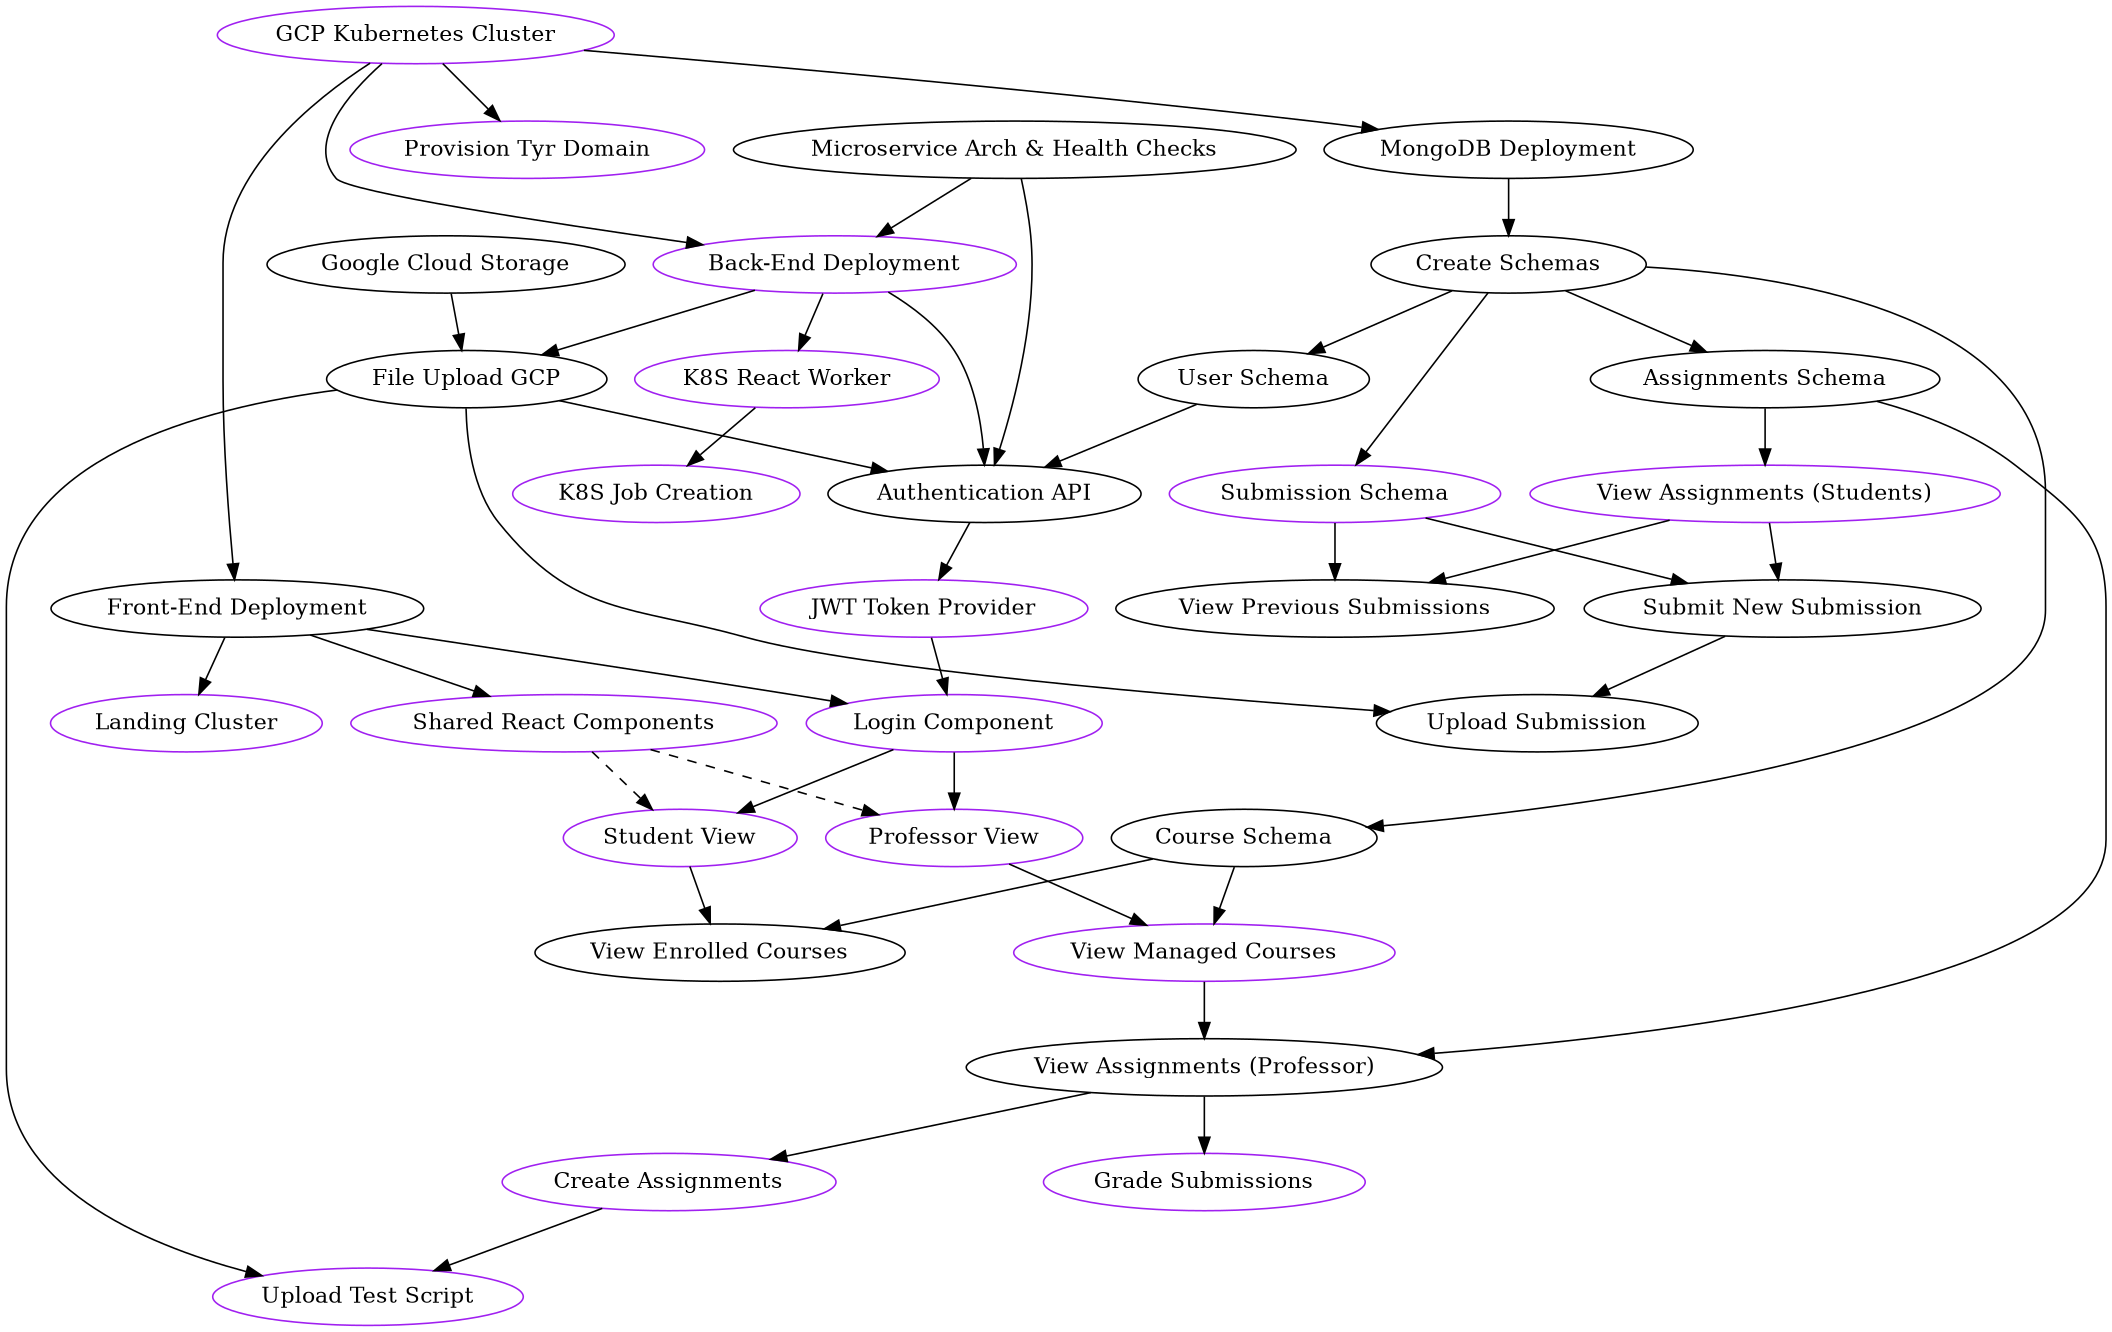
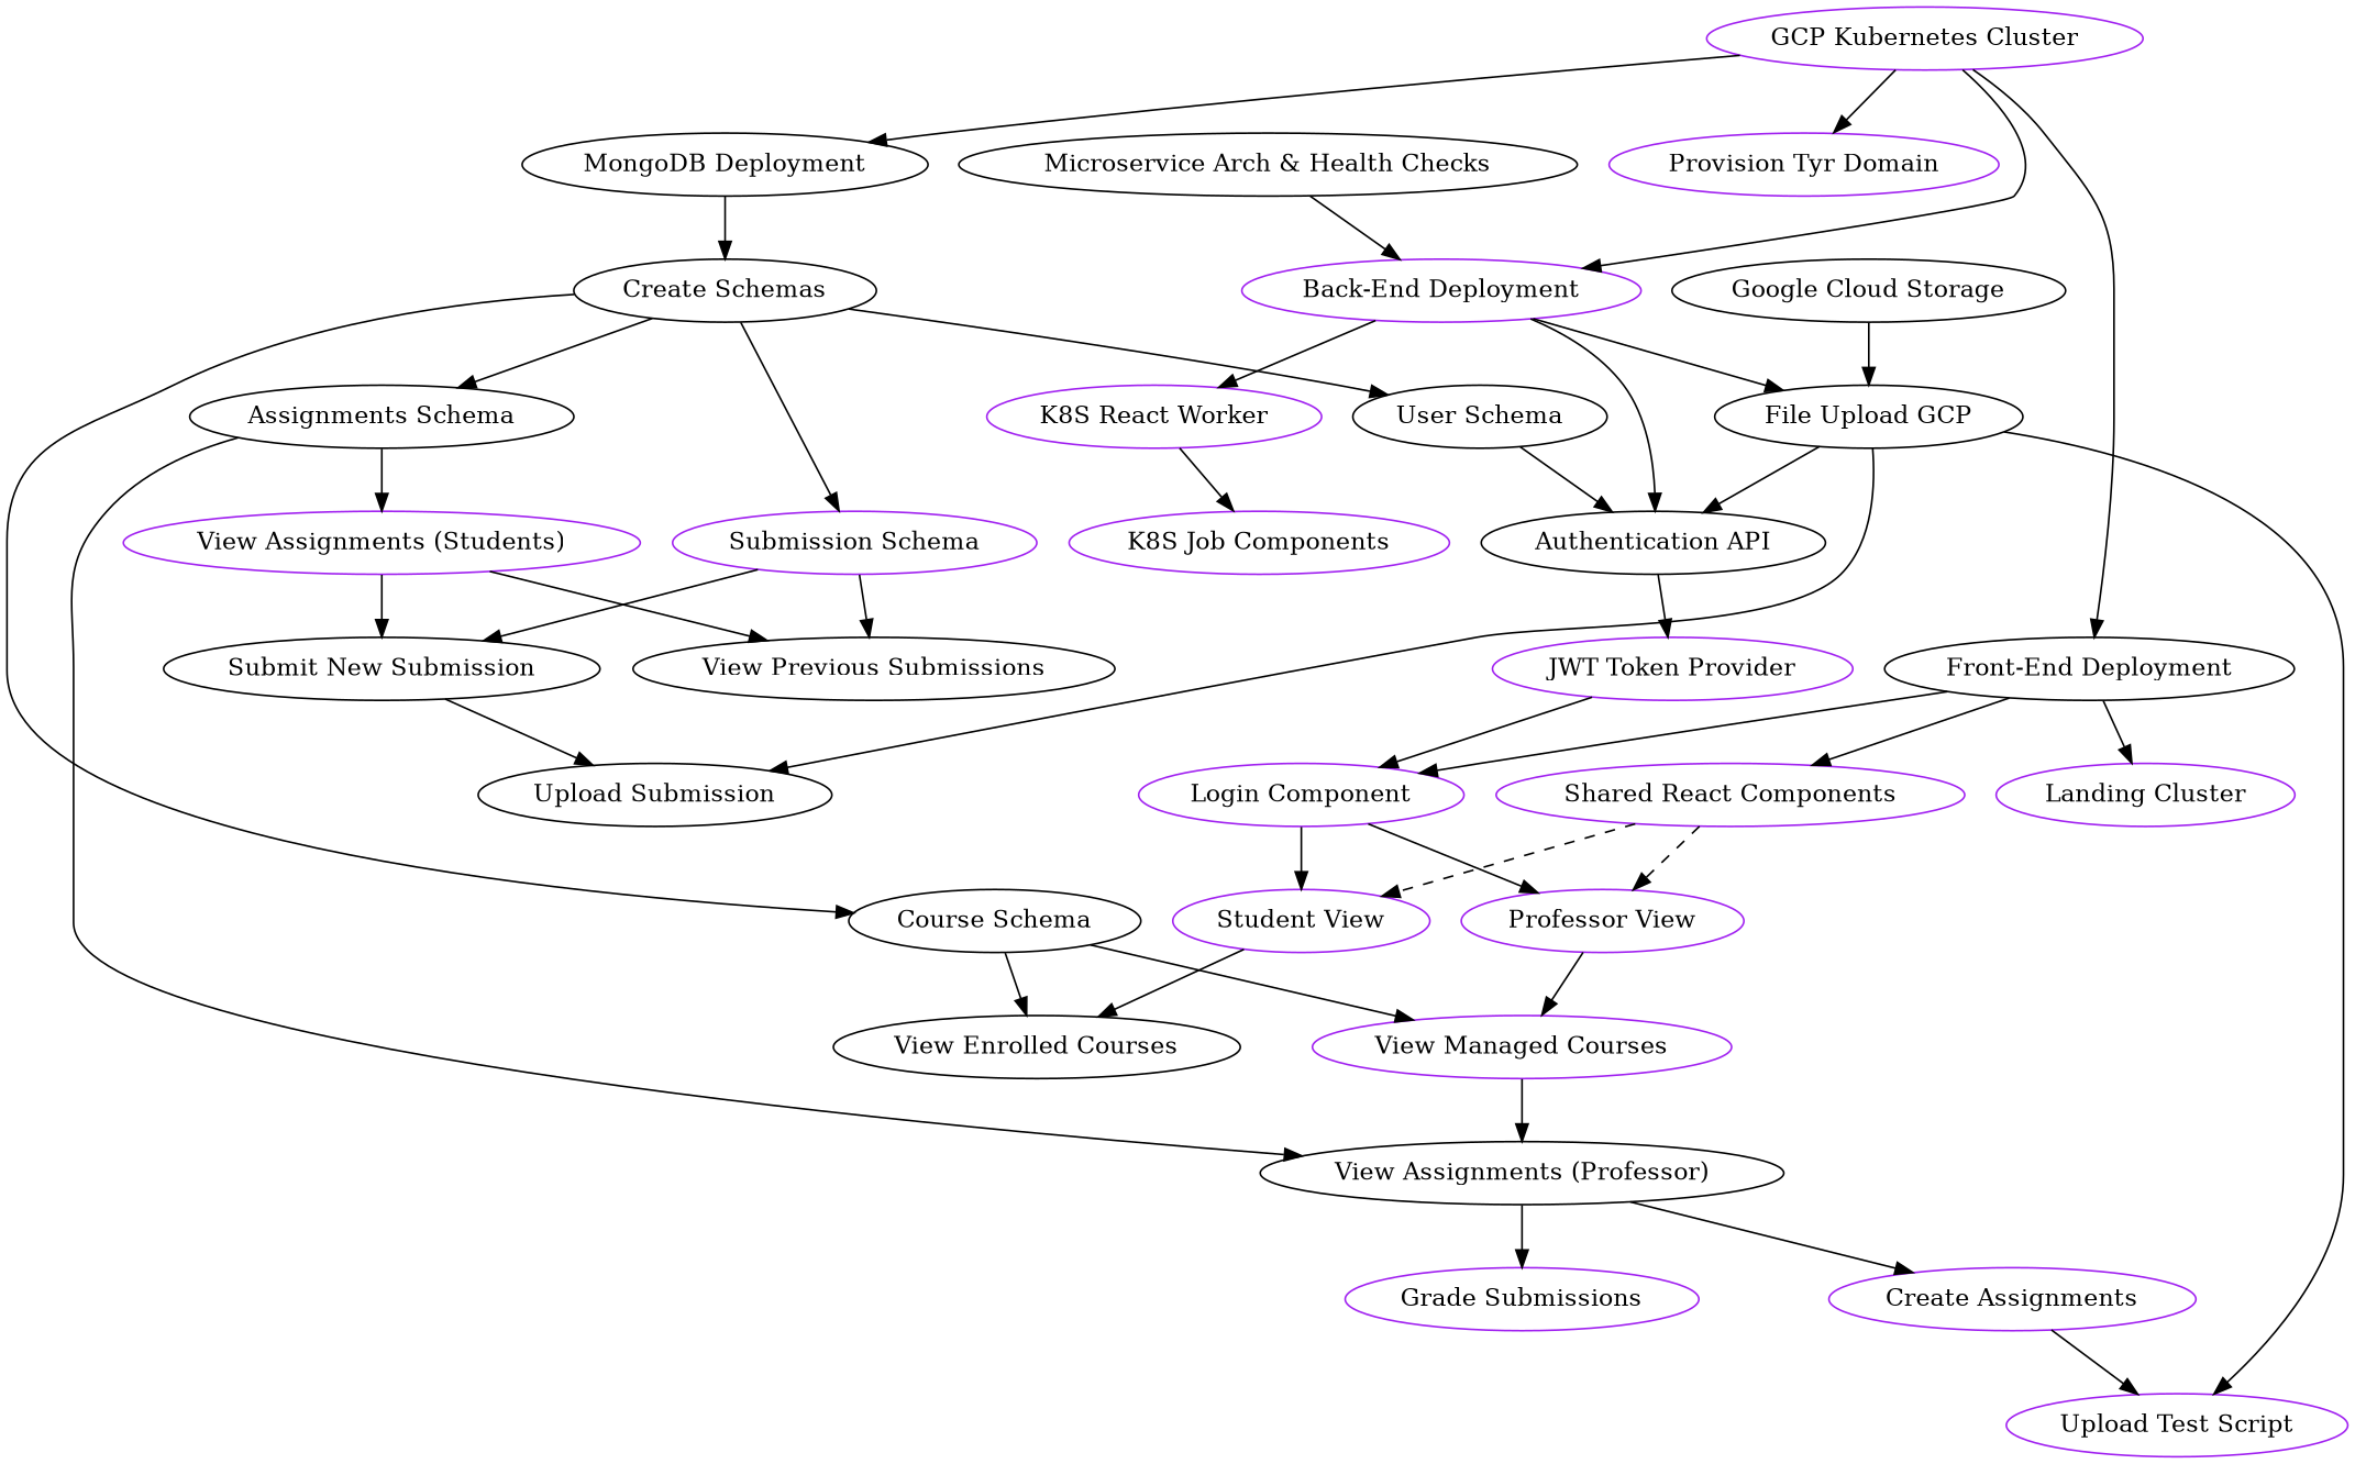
  digraph {
    node [color=purple]
    n1 [label="GCP Kubernetes Cluster"]
    n2 [color=black label="Front-End Deployment"]
    n3 [label="Back-End Deployment"]
    n4 [color=black label="MongoDB Deployment"]
    n5 [label="Provision Tyr Domain"]
    n6 [label="Landing Cluster"]
    "Shared React Components"
    "Login Component"
    n9 [color=black label="File Upload GCP"]
    n10 [color=black label="Authentication API"]
    n11 [label="K8S React Worker"]
    "Create Schemas" [color=black]
    "Professor View"
    "Student View"
    "Upload Test Script"
    "Upload Submission" [color=black]
    "JWT Token Provider"
    "Microservice Arch & Health Checks" [color=black]
-   "K8S Job Creation"
+   "K8S Job Creation" [label="K8S Job Components"]
    n20 [color=black label="Course Schema"]
    n21 [color=black label="Assignments Schema"]
    n22 [label="Submission Schema"]
    n23 [color=black label="User Schema"]
    "View Managed Courses"
    "View Enrolled Courses" [color=black]
    "View Assignments (Professor)" [color=black]
    "Create Assignments"
    "Grade Submissions"
    "View Assignments (Students)"
    "View Previous Submissions" [color=black]
    "Submit New Submission" [color=black]
    "Google Cloud Storage" [color=black]
    n1 -> n2
    n1 -> n3
    n1 -> n4
    n1 -> n5
    n2 -> n6
    n2 -> "Shared React Components"
    n2 -> "Login Component"
    n3 -> n9
    n3 -> n10
    n3 -> n11
    n4 -> "Create Schemas"
    "Shared React Components" -> "Professor View" [style=dashed]
    "Shared React Components" -> "Student View" [style=dashed]
    "Login Component" -> "Professor View"
    "Login Component" -> "Student View"
    n9 -> n10
    n9 -> "Upload Test Script"
    n9 -> "Upload Submission"
    n10 -> "JWT Token Provider"
    n11 -> "K8S Job Creation"
    "Create Schemas" -> n20
    "Create Schemas" -> n21
    "Create Schemas" -> n22
    "Create Schemas" -> n23
    "Professor View" -> "View Managed Courses"
    "Student View" -> "View Enrolled Courses"
    "JWT Token Provider" -> "Login Component"
    "Microservice Arch & Health Checks" -> n3
-   "Microservice Arch & Health Checks" -> n10
    n20 -> "View Managed Courses"
    n20 -> "View Enrolled Courses"
    n21 -> "View Assignments (Professor)"
    n21 -> "View Assignments (Students)"
    n22 -> "View Previous Submissions"
    n22 -> "Submit New Submission"
    n23 -> n10
    "View Managed Courses" -> "View Assignments (Professor)"
    "View Assignments (Professor)" -> "Create Assignments"
    "View Assignments (Professor)" -> "Grade Submissions"
    "Create Assignments" -> "Upload Test Script"
    "View Assignments (Students)" -> "View Previous Submissions"
    "View Assignments (Students)" -> "Submit New Submission"
    "Submit New Submission" -> "Upload Submission"
    "Google Cloud Storage" -> n9
  }
